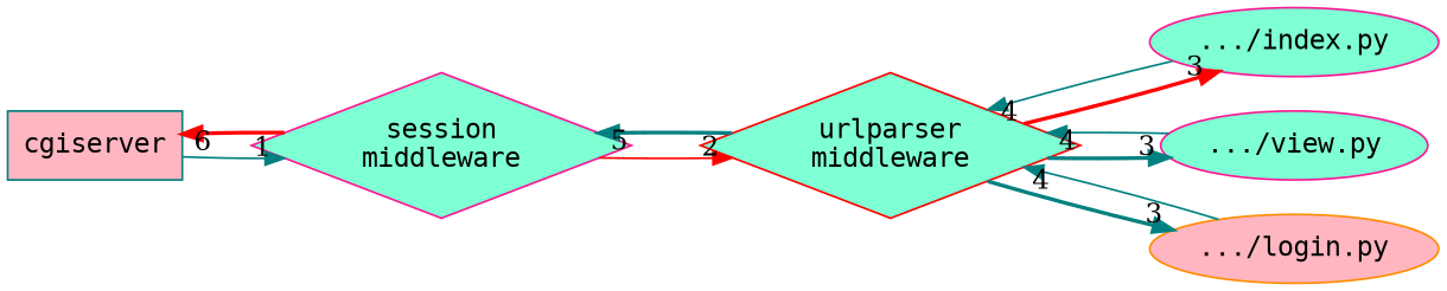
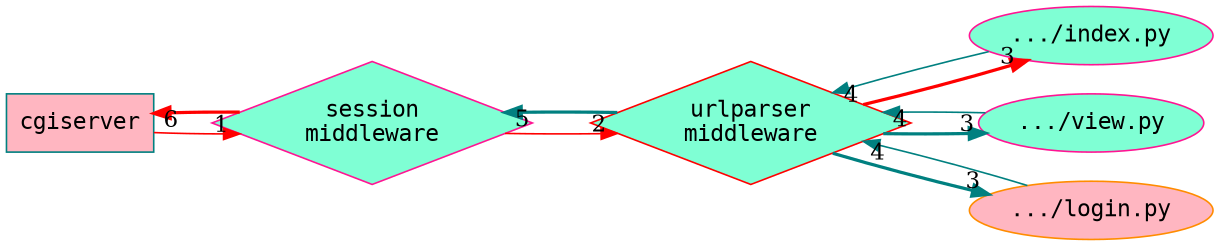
  digraph {
    rankdir=LR
    ranksep=0.5
    node [color=deeppink fillcolor=aquamarine fontname=Terminal style=filled]
    edge [color=teal headlabel=3 labeldistance=1.2 labelfontcolor=black style=solid]
    cgiserver [color=teal fillcolor=lightpink shape=box]
    n2 [label="session\nmiddleware" orientation=45 shape=polygon]
    n3 [color=red label="urlparser\nmiddleware" orientation=45 shape=polygon]
    n4 [label=".../index.py"]
    n5 [label=".../view.py"]
    n6 [color=darkorange fillcolor=lightpink label=".../login.py"]
-   cgiserver -> n2 [headlabel=1]
+   cgiserver -> n2 [color=red headlabel=1]
    n2 -> cgiserver [color=red headlabel=6 style=bold]
    n2 -> n3 [color=red headlabel=2]
    n3 -> n2 [headlabel=5 style=bold]
    n3 -> n4 [color=red style=bold]
    n3 -> n5 [style=bold]
    n3 -> n6 [style=bold]
    n4 -> n3 [headlabel=4]
    n5 -> n3 [headlabel=4]
    n6 -> n3 [headlabel=4]
  }
